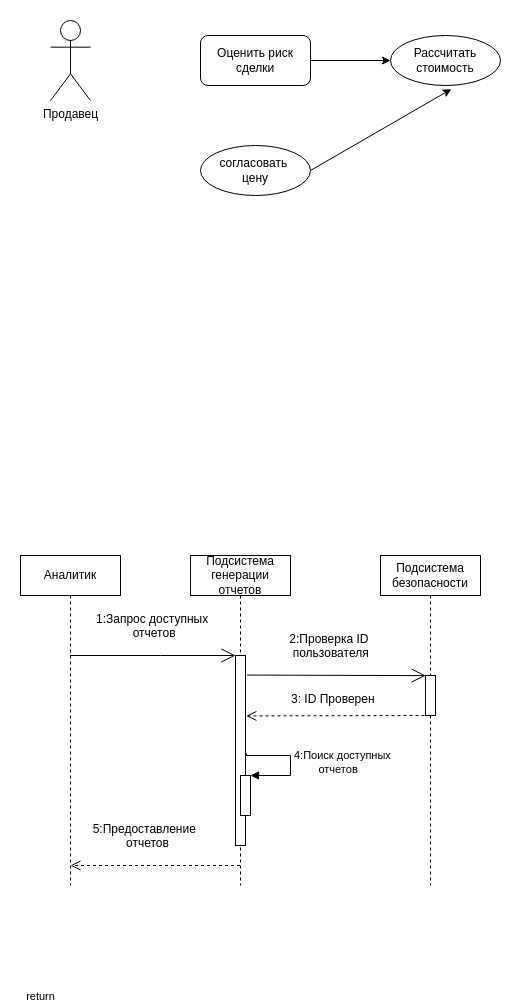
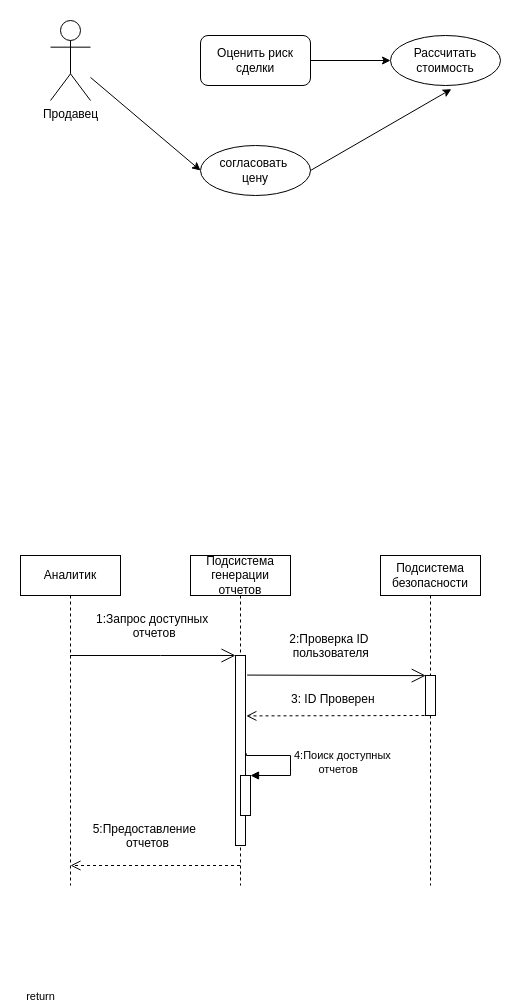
  <mxCell id="0" />
  <mxCell id="1" parent="0" />
  <mxCell id="2" value="Продавец&lt;br&gt;" style="shape=umlActor;verticalLabelPosition=bottom;verticalAlign=top;html=1;" vertex="1" parent="1"><mxGeometry x="50" y="20" width="40" height="80" as="geometry" /></mxCell>
  <mxCell id="3" value="Рассчитать стоимость" style="ellipse;whiteSpace=wrap;html=1;" vertex="1" parent="1"><mxGeometry x="390" y="35" width="110" height="50" as="geometry" /></mxCell>
  <mxCell id="4" value="согласовать&amp;nbsp;&lt;br&gt;цену&lt;br&gt;" style="ellipse;whiteSpace=wrap;html=1;" vertex="1" parent="1"><mxGeometry x="200" y="145" width="110" height="50" as="geometry" /></mxCell>
  <mxCell id="5" value="Оценить риск сделки&lt;br&gt;" style="whiteSpace=wrap;html=1;rounded=1;" vertex="1" parent="1"><mxGeometry x="200" y="35" width="110" height="50" as="geometry" /></mxCell>
+ <mxCell id="6" value="" style="endArrow=classic;html=1;rounded=0;entryX=0;entryY=0.5;entryDx=0;entryDy=0;" edge="1" parent="1" source="2" target="4"><mxGeometry width="50" height="50" relative="1" as="geometry"><mxPoint x="290" y="125" as="sourcePoint" /><mxPoint x="340" y="75" as="targetPoint" /></mxGeometry></mxCell>
  <mxCell id="7" value="" style="endArrow=classic;html=1;rounded=0;entryX=0.553;entryY=1.073;entryDx=0;entryDy=0;entryPerimeter=0;exitX=1;exitY=0.5;exitDx=0;exitDy=0;" edge="1" parent="1" source="4" target="3"><mxGeometry width="50" height="50" relative="1" as="geometry"><mxPoint x="290" y="125" as="sourcePoint" /><mxPoint x="340" y="75" as="targetPoint" /></mxGeometry></mxCell>
  <mxCell id="8" value="" style="endArrow=classic;html=1;rounded=0;exitX=1;exitY=0.5;exitDx=0;exitDy=0;entryX=0;entryY=0.5;entryDx=0;entryDy=0;" edge="1" parent="1" source="5" target="3"><mxGeometry width="50" height="50" relative="1" as="geometry"><mxPoint x="290" y="125" as="sourcePoint" /><mxPoint x="340" y="75" as="targetPoint" /></mxGeometry></mxCell>
  <mxCell id="9" value="Аналитик&lt;br&gt;" style="shape=umlLifeline;perimeter=lifelinePerimeter;whiteSpace=wrap;html=1;container=1;collapsible=0;recursiveResize=0;outlineConnect=0;" vertex="1" parent="1"><mxGeometry x="20" y="555" width="100" height="330" as="geometry" /></mxCell>
  <mxCell id="10" value="Подсистема генерации отчетов" style="shape=umlLifeline;perimeter=lifelinePerimeter;whiteSpace=wrap;html=1;container=1;collapsible=0;recursiveResize=0;outlineConnect=0;" vertex="1" parent="1"><mxGeometry x="190" y="555" width="100" height="330" as="geometry" /></mxCell>
  <mxCell id="11" value="" style="html=1;points=[];perimeter=orthogonalPerimeter;" vertex="1" parent="10"><mxGeometry x="45" y="100" width="10" height="190" as="geometry" /></mxCell>
  <mxCell id="12" value="" style="html=1;points=[];perimeter=orthogonalPerimeter;" vertex="1" parent="10"><mxGeometry x="50" y="220" width="10" height="40" as="geometry" /></mxCell>
  <mxCell id="13" value="4:Поиск доступных&amp;nbsp;&lt;br&gt;&lt;span style=&quot;white-space: pre;&quot;&gt;&#09;отчетов&lt;/span&gt;" style="edgeStyle=orthogonalEdgeStyle;html=1;align=left;spacingLeft=2;endArrow=block;rounded=0;entryX=1;entryY=0;exitX=1.083;exitY=0.515;exitDx=0;exitDy=0;exitPerimeter=0;" edge="1" target="12" parent="10" source="11"><mxGeometry relative="1" as="geometry"><mxPoint x="60" y="200" as="sourcePoint" /><Array as="points"><mxPoint x="56" y="200" /><mxPoint x="100" y="200" /><mxPoint x="100" y="220" /></Array></mxGeometry></mxCell>
  <mxCell id="14" value="" style="endArrow=open;endFill=1;endSize=12;html=1;rounded=0;" edge="1" parent="1" source="9" target="11"><mxGeometry width="160" relative="1" as="geometry"><mxPoint x="230" y="735" as="sourcePoint" /><mxPoint x="390" y="735" as="targetPoint" /><Array as="points"><mxPoint x="160" y="655" /></Array></mxGeometry></mxCell>
  <mxCell id="15" value="Подсистема&lt;br&gt;безопасности" style="shape=umlLifeline;perimeter=lifelinePerimeter;whiteSpace=wrap;html=1;container=1;collapsible=0;recursiveResize=0;outlineConnect=0;" vertex="1" parent="1"><mxGeometry x="380" y="555" width="100" height="330" as="geometry" /></mxCell>
  <mxCell id="16" value="" style="html=1;points=[];perimeter=orthogonalPerimeter;" vertex="1" parent="15"><mxGeometry x="45" y="120" width="10" height="40" as="geometry" /></mxCell>
  <mxCell id="17" value="" style="endArrow=open;endFill=1;endSize=12;html=1;rounded=0;entryX=0.022;entryY=0.003;entryDx=0;entryDy=0;entryPerimeter=0;exitX=1.167;exitY=0.103;exitDx=0;exitDy=0;exitPerimeter=0;" edge="1" parent="1" source="11" target="16"><mxGeometry width="160" relative="1" as="geometry"><mxPoint x="250" y="675" as="sourcePoint" /><mxPoint x="420" y="665" as="targetPoint" /></mxGeometry></mxCell>
  <mxCell id="18" value="1:Запрос доступных&#10;           отчетов" style="text;strokeColor=none;fillColor=none;align=left;verticalAlign=top;spacingLeft=4;spacingRight=4;overflow=hidden;rotatable=0;points=[[0,0.5],[1,0.5]];portConstraint=eastwest;" vertex="1" parent="1"><mxGeometry x="90" y="605" width="130" height="40" as="geometry" /></mxCell>
  <mxCell id="19" value="        2:Проверка ID  &#10;        пользователя " style="text;strokeColor=none;fillColor=none;align=left;verticalAlign=top;spacingLeft=4;spacingRight=4;overflow=hidden;rotatable=0;points=[[0,0.5],[1,0.5]];portConstraint=eastwest;" vertex="1" parent="1"><mxGeometry x="260" y="625" width="150" height="46" as="geometry" /></mxCell>
  <mxCell id="20" value="" style="html=1;verticalAlign=bottom;endArrow=open;dashed=1;endSize=8;rounded=0;entryX=1.083;entryY=0.318;entryDx=0;entryDy=0;entryPerimeter=0;" edge="1" parent="1" target="11"><mxGeometry relative="1" as="geometry"><mxPoint x="430" y="715" as="sourcePoint" /><mxPoint x="250" y="715" as="targetPoint" /></mxGeometry></mxCell>
  <mxCell id="21" value="3: ID Проверен" style="text;strokeColor=none;fillColor=none;align=left;verticalAlign=top;spacingLeft=4;spacingRight=4;overflow=hidden;rotatable=0;points=[[0,0.5],[1,0.5]];portConstraint=eastwest;" vertex="1" parent="1"><mxGeometry x="285" y="685" width="100" height="26" as="geometry" /></mxCell>
  <mxCell id="22" value="return" style="html=1;verticalAlign=bottom;endArrow=open;dashed=1;endSize=8;rounded=0;" edge="1" parent="1" source="10"><mxGeometry x="1" y="143" relative="1" as="geometry"><mxPoint x="160" y="865" as="sourcePoint" /><mxPoint x="70" y="865" as="targetPoint" /><mxPoint x="-30" y="-3" as="offset" /></mxGeometry></mxCell>
  <mxCell id="23" value="  5:Предоставление &#10;            отчетов&#10;" style="text;strokeColor=none;fillColor=none;align=left;verticalAlign=top;spacingLeft=4;spacingRight=4;overflow=hidden;rotatable=0;points=[[0,0.5],[1,0.5]];portConstraint=eastwest;" vertex="1" parent="1"><mxGeometry x="80" y="815" width="150" height="46" as="geometry" /></mxCell>
